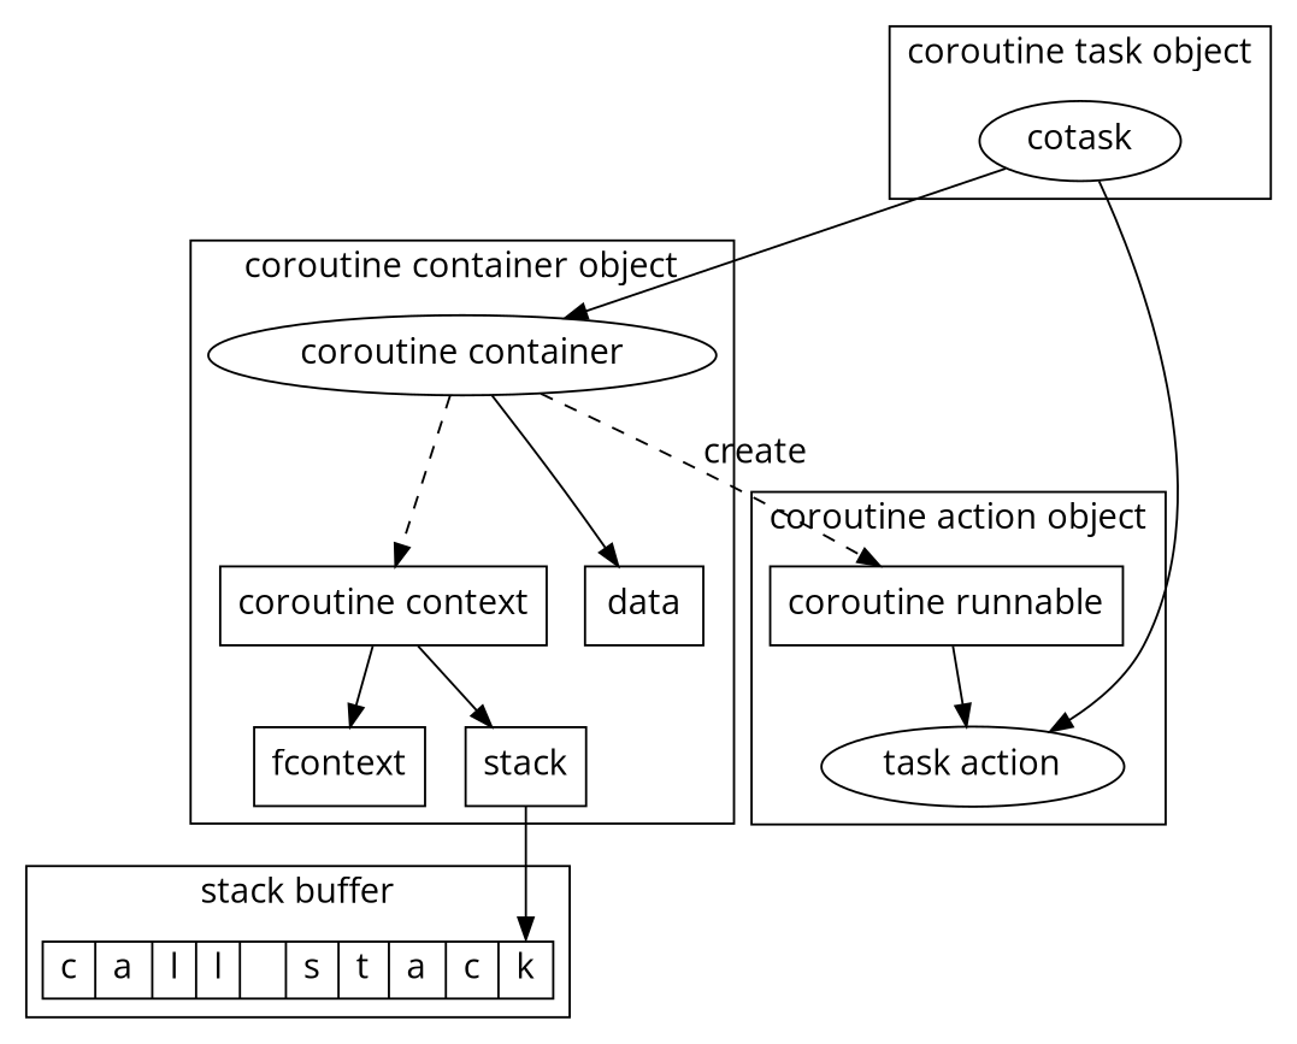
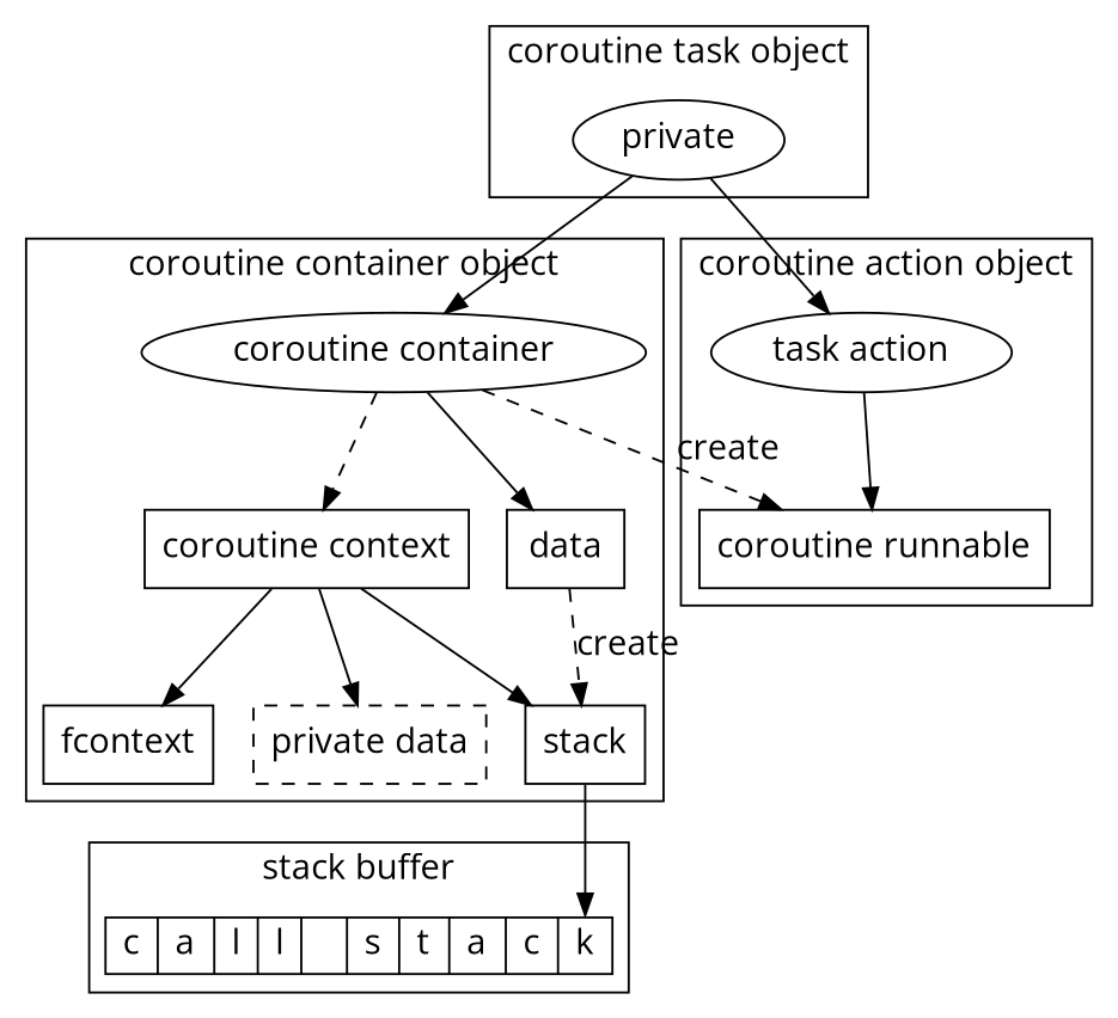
  digraph {
    fontname="Open Sans"
    fontsize=16
    node [fontname="Open Sans" fontsize=16 shape=box]
    edge [fontname="Open Sans" fontsize=16]
    n1 [label="coroutine container" shape=ellipse]
    n2 [label="coroutine context"]
    n3 [label=data]
    fcontext
+   n5 [label="private data" style=dashed]
    stack
    n7 [label="task action" shape=ellipse]
    n8 [label="coroutine runnable"]
-   cotask [shape=ellipse]
+   cotask [shape=ellipse label=private]
    n10 [height=.1 label="c|a|l|l| |s|t|a|c|<f0>k" shape=record width=.1]
    subgraph cluster_1 {
      label="coroutine container object"
      n1
      n2
      n3
      fcontext
+     n5
      stack
    }
    subgraph cluster_2 {
      label="coroutine action object"
      n7
      n8
    }
    subgraph cluster_3 {
      label="coroutine task object"
      cotask
    }
    subgraph cluster_4 {
      label="stack buffer"
      nodesep=.05
      rankdir=LR
      n10
    }
    n1 -> n2 [style=dashed]
    n1 -> n3
    n1 -> n8 [label=create style=dashed]
    n2 -> fcontext
+   n2 -> n5
    n2 -> stack
+   n3 -> stack [label=create style=dashed]
    stack -> n10 [headport=f0]
-   n8 -> n7
+   n7 -> n8
    cotask -> n1
    cotask -> n7
  }
